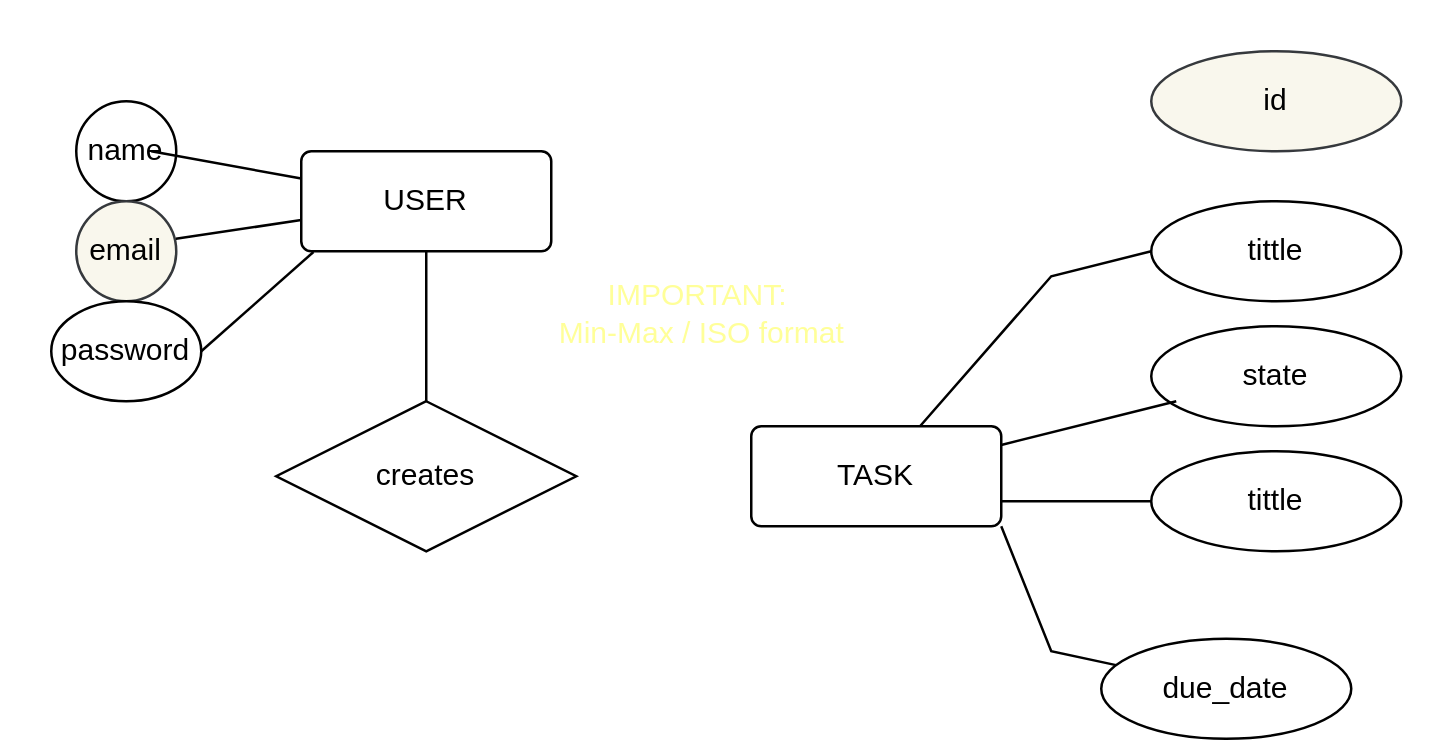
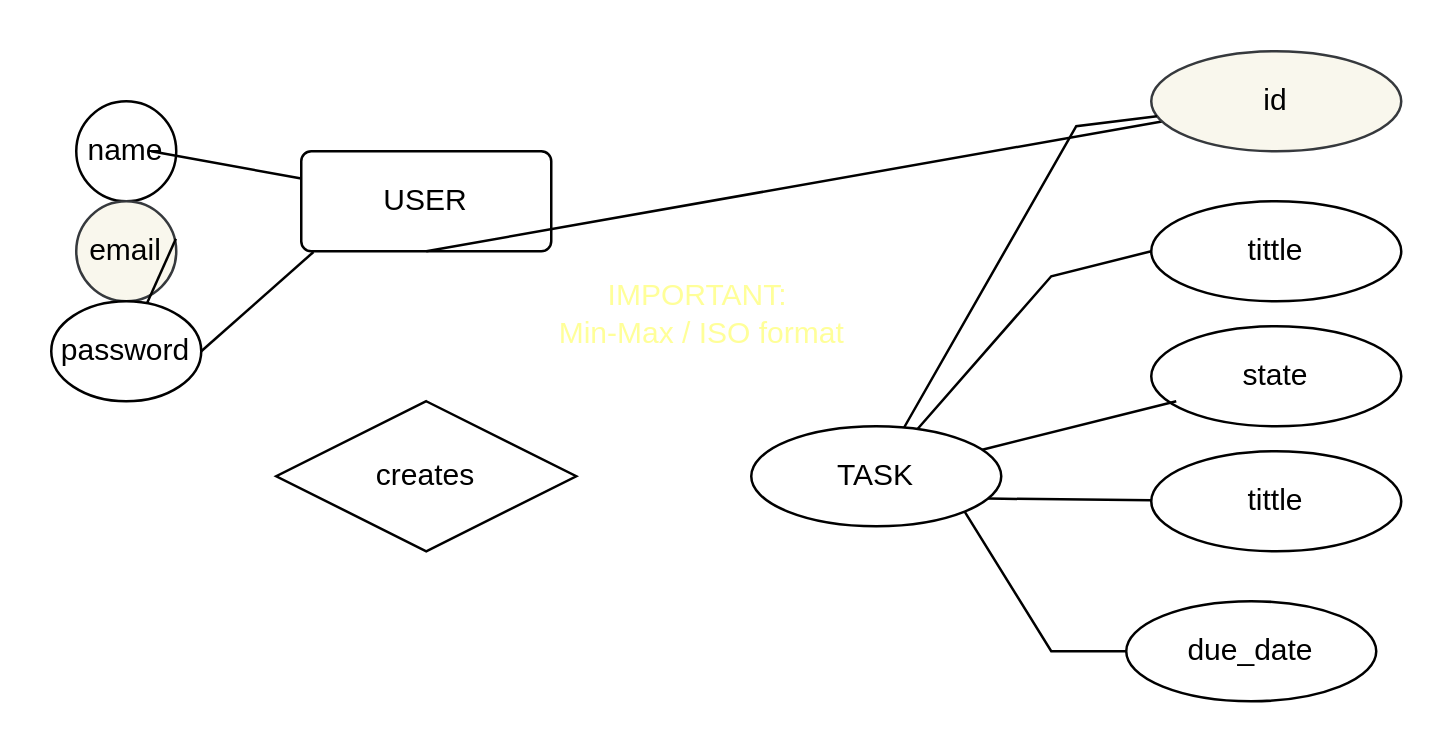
  <mxCell id="0" />
  <mxCell id="1" parent="0" />
  <mxCell id="2" value="USER" style="rounded=1;arcSize=10;whiteSpace=wrap;html=1;align=center;fillColor=default;" vertex="1" parent="1"><mxGeometry x="120" y="60" width="100" height="40" as="geometry" /></mxCell>
- <mxCell id="3" value="TASK" style="rounded=1;arcSize=10;whiteSpace=wrap;html=1;align=center;fillColor=default;" vertex="1" parent="1"><mxGeometry x="300" y="170" width="100" height="40" as="geometry" /></mxCell>
+ <mxCell id="3" value="TASK" style="ellipse;arcSize=10;whiteSpace=wrap;html=1;align=center;fillColor=default;" vertex="1" parent="1"><mxGeometry x="300" y="170" width="100" height="40" as="geometry" /></mxCell>
  <mxCell id="4" value="creates&lt;br&gt;" style="shape=rhombus;perimeter=rhombusPerimeter;whiteSpace=wrap;html=1;align=center;fillColor=default;" vertex="1" parent="1"><mxGeometry x="110" y="160" width="120" height="60" as="geometry" /></mxCell>
- <mxCell id="5" value="" style="endArrow=none;html=1;rounded=0;exitX=0.5;exitY=1;exitDx=0;exitDy=0;entryX=0.5;entryY=0;entryDx=0;entryDy=0;" edge="1" parent="1" source="2" target="4"><mxGeometry relative="1" as="geometry"><mxPoint x="130" y="170" as="sourcePoint" /><mxPoint x="290" y="170" as="targetPoint" /></mxGeometry></mxCell>
+ <mxCell id="5" value="" style="endArrow=none;html=1;rounded=0;exitX=0.5;exitY=1;exitDx=0;exitDy=0;" edge="1" parent="1" source="2" target="20"><mxGeometry relative="1" as="geometry"><mxPoint x="130" y="170" as="sourcePoint" /><mxPoint x="290" y="170" as="targetPoint" /></mxGeometry></mxCell>
  <mxCell id="6" value="name" style="ellipse;whiteSpace=wrap;html=1;align=center;fillColor=default;" vertex="1" parent="1"><mxGeometry x="30" y="40" width="40" height="40" as="geometry" /></mxCell>
  <mxCell id="7" value="&lt;font color=&quot;#000000&quot;&gt;email&lt;/font&gt;" style="ellipse;whiteSpace=wrap;html=1;align=center;fillColor=#f9f7ed;strokeColor=#36393d;" vertex="1" parent="1"><mxGeometry x="30" y="80" width="40" height="40" as="geometry" /></mxCell>
  <mxCell id="8" value="password" style="ellipse;whiteSpace=wrap;html=1;align=center;fillColor=default;" vertex="1" parent="1"><mxGeometry x="20" y="120" width="60" height="40" as="geometry" /></mxCell>
  <mxCell id="9" value="" style="endArrow=none;html=1;rounded=0;" edge="1" parent="1" target="2"><mxGeometry relative="1" as="geometry"><mxPoint x="60" y="60" as="sourcePoint" /><mxPoint x="220" y="60" as="targetPoint" /></mxGeometry></mxCell>
- <mxCell id="10" value="" style="endArrow=none;html=1;rounded=0;exitX=0.996;exitY=0.376;exitDx=0;exitDy=0;exitPerimeter=0;" edge="1" parent="1" source="7" target="2"><mxGeometry relative="1" as="geometry"><mxPoint x="70" y="70" as="sourcePoint" /><mxPoint x="120" y="80" as="targetPoint" /></mxGeometry></mxCell>
+ <mxCell id="10" value="" style="endArrow=none;html=1;rounded=0;exitX=0.996;exitY=0.376;exitDx=0;exitDy=0;exitPerimeter=0;" edge="1" parent="1" source="7" target="8"><mxGeometry relative="1" as="geometry"><mxPoint x="70" y="70" as="sourcePoint" /><mxPoint x="120" y="80" as="targetPoint" /></mxGeometry></mxCell>
  <mxCell id="11" value="" style="endArrow=none;html=1;rounded=0;exitX=1;exitY=0.5;exitDx=0;exitDy=0;entryX=0.049;entryY=1.007;entryDx=0;entryDy=0;entryPerimeter=0;" edge="1" parent="1" source="8" target="2"><mxGeometry relative="1" as="geometry"><mxPoint x="80" y="80" as="sourcePoint" /><mxPoint x="140" y="90.909" as="targetPoint" /></mxGeometry></mxCell>
  <mxCell id="12" value="state" style="ellipse;whiteSpace=wrap;html=1;align=center;fillColor=default;" vertex="1" parent="1"><mxGeometry x="460" y="130" width="100" height="40" as="geometry" /></mxCell>
  <mxCell id="13" value="tittle" style="ellipse;whiteSpace=wrap;html=1;align=center;fillColor=default;" vertex="1" parent="1"><mxGeometry x="460" y="180" width="100" height="40" as="geometry" /></mxCell>
  <mxCell id="14" value="tittle" style="ellipse;whiteSpace=wrap;html=1;align=center;fillColor=default;" vertex="1" parent="1"><mxGeometry x="460" y="80" width="100" height="40" as="geometry" /></mxCell>
- <mxCell id="15" value="due_date" style="ellipse;whiteSpace=wrap;html=1;align=center;fillColor=default;" vertex="1" parent="1"><mxGeometry x="440" y="255" width="100" height="40" as="geometry" /></mxCell>
+ <mxCell id="15" value="due_date" style="ellipse;whiteSpace=wrap;html=1;align=center;fillColor=default;" vertex="1" parent="1"><mxGeometry x="450" y="240" width="100" height="40" as="geometry" /></mxCell>
  <mxCell id="16" value="" style="endArrow=none;html=1;rounded=0;entryX=0;entryY=0.5;entryDx=0;entryDy=0;" edge="1" parent="1" source="3" target="14"><mxGeometry relative="1" as="geometry"><mxPoint x="400" y="120" as="sourcePoint" /><mxPoint x="560" y="120" as="targetPoint" /><Array as="points"><mxPoint x="420" y="110" /></Array></mxGeometry></mxCell>
  <mxCell id="17" value="" style="endArrow=none;html=1;rounded=0;entryX=0.1;entryY=0.75;entryDx=0;entryDy=0;entryPerimeter=0;" edge="1" parent="1" source="3" target="12"><mxGeometry relative="1" as="geometry"><mxPoint x="400" y="190" as="sourcePoint" /><mxPoint x="560" y="190" as="targetPoint" /><Array as="points" /></mxGeometry></mxCell>
  <mxCell id="18" value="" style="endArrow=none;html=1;rounded=0;exitX=1;exitY=0.75;exitDx=0;exitDy=0;" edge="1" parent="1" source="3" target="13"><mxGeometry relative="1" as="geometry"><mxPoint x="410" y="187.5" as="sourcePoint" /><mxPoint x="480" y="170" as="targetPoint" /></mxGeometry></mxCell>
  <mxCell id="19" value="" style="endArrow=none;html=1;rounded=0;exitX=1;exitY=1;exitDx=0;exitDy=0;" edge="1" parent="1" source="3" target="15"><mxGeometry relative="1" as="geometry"><mxPoint x="410" y="210" as="sourcePoint" /><mxPoint x="470" y="210" as="targetPoint" /><Array as="points"><mxPoint x="420" y="260" /></Array></mxGeometry></mxCell>
  <mxCell id="20" value="&lt;font color=&quot;#000000&quot;&gt;id&lt;/font&gt;" style="ellipse;whiteSpace=wrap;html=1;align=center;fillColor=#f9f7ed;strokeColor=#36393d;" vertex="1" parent="1"><mxGeometry x="460" y="20" width="100" height="40" as="geometry" /></mxCell>
+ <mxCell id="21" value="" style="endArrow=none;html=1;rounded=0;" edge="1" parent="1" target="20" source="3"><mxGeometry relative="1" as="geometry"><mxPoint x="410" y="0" as="sourcePoint" /><mxPoint x="480" y="0" as="targetPoint" /><Array as="points"><mxPoint x="430" y="50" /></Array></mxGeometry></mxCell>
  <mxCell id="22" value="&lt;font color=&quot;#ffffff&quot;&gt;(0, n)&lt;/font&gt;" style="text;html=1;align=center;verticalAlign=middle;resizable=0;points=[];autosize=1;strokeColor=none;fillColor=none;fontColor=#000000;" vertex="1" parent="1"><mxGeometry x="170" y="110" width="50" height="30" as="geometry" /></mxCell>
  <mxCell id="23" value="&lt;font color=&quot;#ffffff&quot;&gt;(1, 1)&lt;/font&gt;" style="text;html=1;align=center;verticalAlign=middle;resizable=0;points=[];autosize=1;strokeColor=none;fillColor=none;fontColor=#000000;" vertex="1" parent="1"><mxGeometry x="240" y="160" width="50" height="30" as="geometry" /></mxCell>
  <mxCell id="24" value="&lt;font color=&quot;#ffff99&quot;&gt;IMPORTANT:&amp;nbsp;&lt;br&gt;Min-Max / ISO format&lt;/font&gt;" style="text;html=1;align=center;verticalAlign=middle;resizable=0;points=[];autosize=1;strokeColor=none;fillColor=none;fontColor=#FFFFFF;" vertex="1" parent="1"><mxGeometry x="210" y="105" width="140" height="40" as="geometry" /></mxCell>
